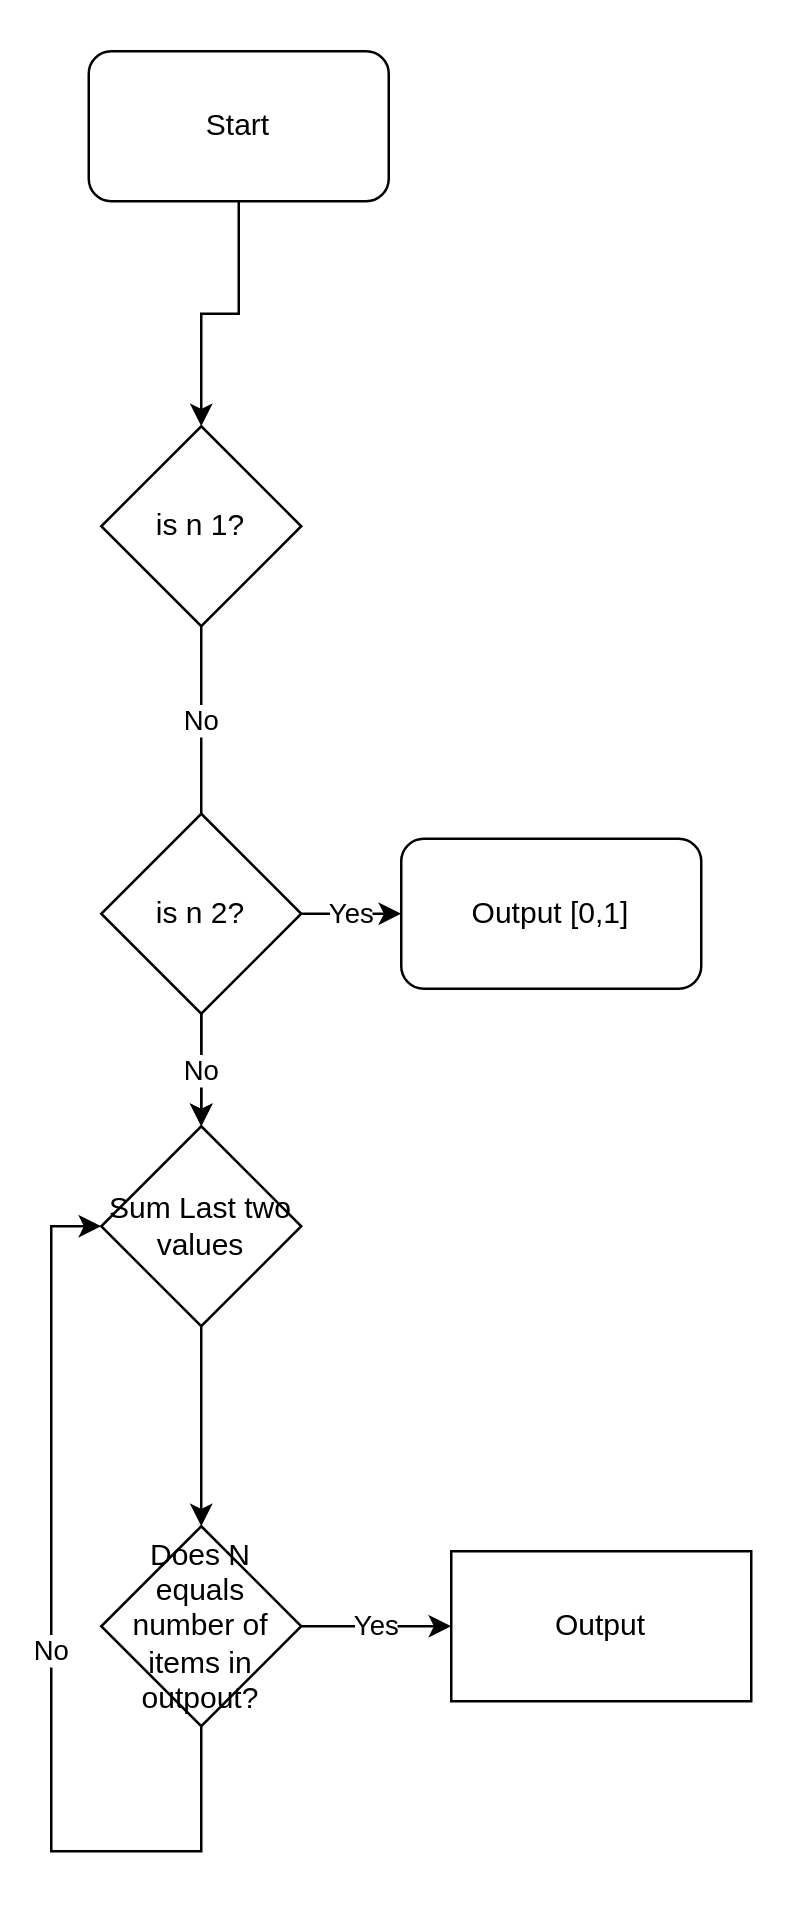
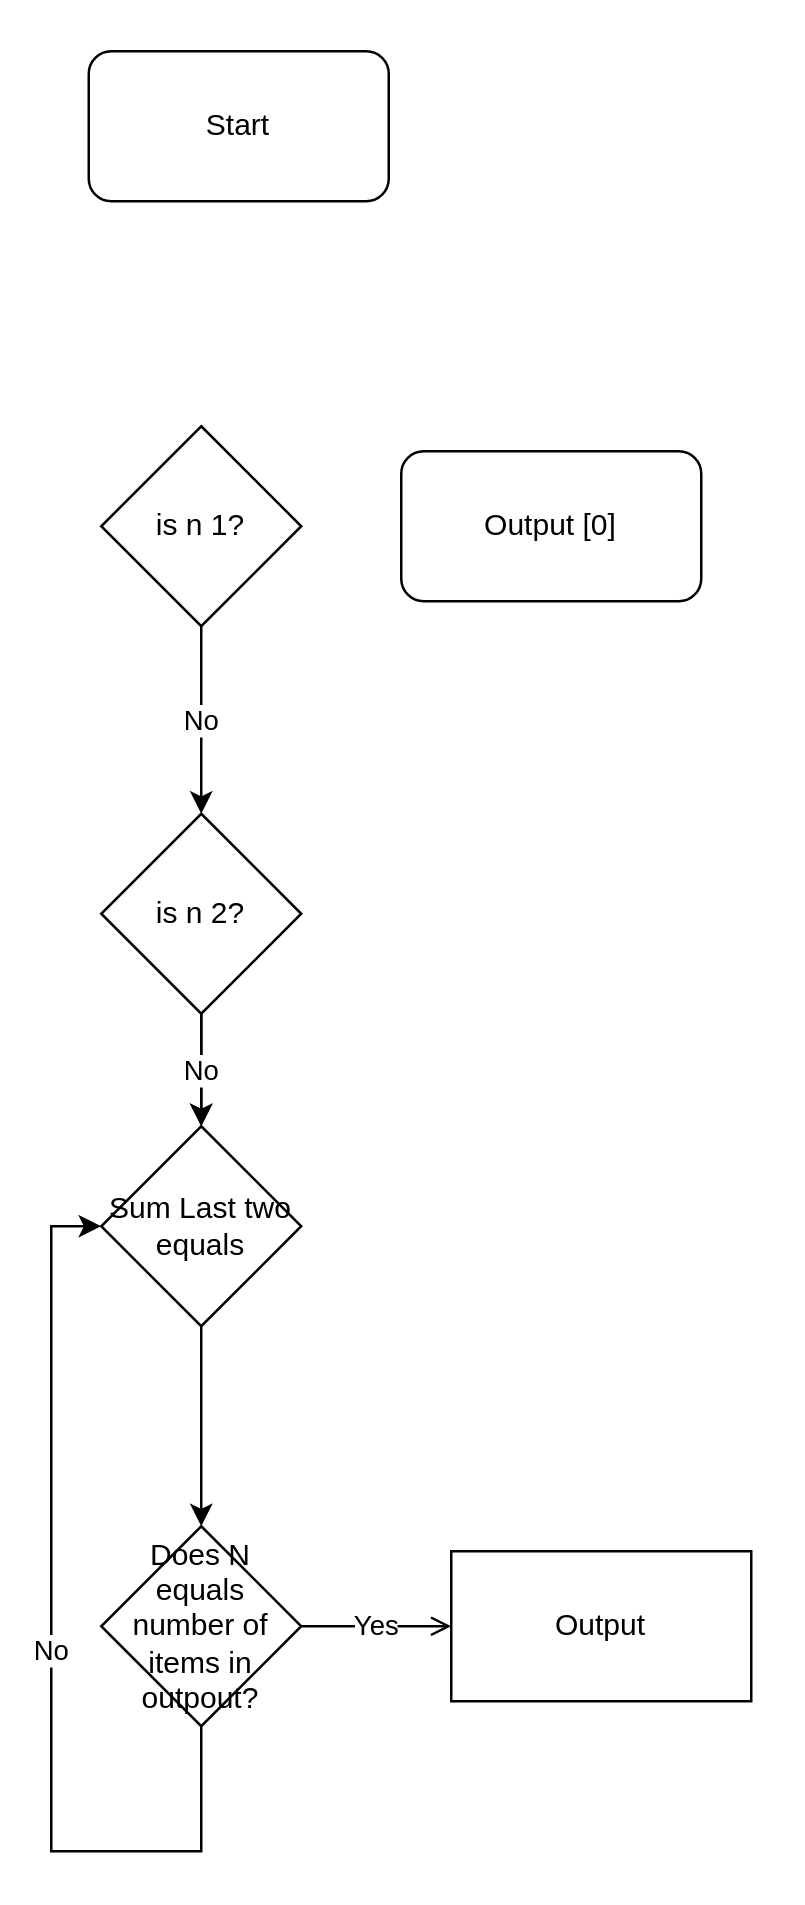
  <mxCell id="0" />
  <mxCell id="1" parent="0" />
- <mxCell id="2" style="edgeStyle=orthogonalEdgeStyle;rounded=0;orthogonalLoop=1;jettySize=auto;html=1;entryX=0.5;entryY=0;entryDx=0;entryDy=0;" edge="1" parent="1" source="3" target="5"><mxGeometry relative="1" as="geometry" /></mxCell>
  <mxCell id="3" value="Start" style="rounded=1;whiteSpace=wrap;html=1;" vertex="1" parent="1"><mxGeometry x="35" y="20" width="120" height="60" as="geometry" /></mxCell>
- <mxCell id="4" value="No" style="edgeStyle=orthogonalEdgeStyle;rounded=0;orthogonalLoop=1;jettySize=auto;html=1;exitX=0.5;exitY=1;exitDx=0;exitDy=0;entryX=0.5;entryY=0;entryDx=0;entryDy=0;endArrow=none;" edge="1" parent="1" source="5" target="10"><mxGeometry relative="1" as="geometry"><mxPoint x="80" y="315" as="targetPoint" /></mxGeometry></mxCell>
+ <mxCell id="4" value="No" style="edgeStyle=orthogonalEdgeStyle;rounded=0;orthogonalLoop=1;jettySize=auto;html=1;exitX=0.5;exitY=1;exitDx=0;exitDy=0;entryX=0.5;entryY=0;entryDx=0;entryDy=0;" edge="1" parent="1" source="5" target="10"><mxGeometry relative="1" as="geometry"><mxPoint x="80" y="315" as="targetPoint" /></mxGeometry></mxCell>
  <mxCell id="5" value="is n 1?" style="rhombus;whiteSpace=wrap;html=1;" vertex="1" parent="1"><mxGeometry x="40" y="170" width="80" height="80" as="geometry" /></mxCell>
- <mxCell id="7" value="Yes" style="edgeStyle=orthogonalEdgeStyle;rounded=0;orthogonalLoop=1;jettySize=auto;html=1;entryX=0;entryY=0.5;entryDx=0;entryDy=0;" edge="1" parent="1" source="10" target="11"><mxGeometry relative="1" as="geometry" /></mxCell>
+ <mxCell id="6" value="Output [0]" style="rounded=1;whiteSpace=wrap;html=1;" vertex="1" parent="1"><mxGeometry x="160" y="180" width="120" height="60" as="geometry" /></mxCell>
  <mxCell id="8" style="edgeStyle=orthogonalEdgeStyle;rounded=0;orthogonalLoop=1;jettySize=auto;html=1;" edge="1" parent="1" source="10" target="13"><mxGeometry relative="1" as="geometry" /></mxCell>
  <mxCell id="9" value="No" style="edgeStyle=orthogonalEdgeStyle;rounded=0;orthogonalLoop=1;jettySize=auto;html=1;" edge="1" parent="1" source="10" target="13"><mxGeometry relative="1" as="geometry" /></mxCell>
  <mxCell id="10" value="is n 2?" style="rhombus;whiteSpace=wrap;html=1;" vertex="1" parent="1"><mxGeometry x="40" y="325" width="80" height="80" as="geometry" /></mxCell>
- <mxCell id="11" value="Output [0,1]" style="rounded=1;whiteSpace=wrap;html=1;" vertex="1" parent="1"><mxGeometry x="160" y="335" width="120" height="60" as="geometry" /></mxCell>
  <mxCell id="12" value="" style="edgeStyle=orthogonalEdgeStyle;rounded=0;orthogonalLoop=1;jettySize=auto;html=1;" edge="1" parent="1" source="13" target="16"><mxGeometry relative="1" as="geometry" /></mxCell>
- <mxCell id="13" value="Sum Last two values" style="rhombus;whiteSpace=wrap;html=1;" vertex="1" parent="1"><mxGeometry x="40" y="450" width="80" height="80" as="geometry" /></mxCell>
+ <mxCell id="13" value="Sum Last two equals" style="rhombus;whiteSpace=wrap;html=1;" vertex="1" parent="1"><mxGeometry x="40" y="450" width="80" height="80" as="geometry" /></mxCell>
  <mxCell id="14" value="No" style="edgeStyle=orthogonalEdgeStyle;rounded=0;orthogonalLoop=1;jettySize=auto;html=1;entryX=0;entryY=0.5;entryDx=0;entryDy=0;" edge="1" parent="1" source="16" target="13"><mxGeometry relative="1" as="geometry"><mxPoint x="80" y="800" as="targetPoint" /><Array as="points"><mxPoint x="80" y="740" /><mxPoint x="20" y="740" /><mxPoint x="20" y="490" /></Array></mxGeometry></mxCell>
- <mxCell id="15" value="Yes" style="edgeStyle=orthogonalEdgeStyle;rounded=0;orthogonalLoop=1;jettySize=auto;html=1;" edge="1" parent="1" source="16" target="17"><mxGeometry relative="1" as="geometry" /></mxCell>
+ <mxCell id="15" value="Yes" style="edgeStyle=orthogonalEdgeStyle;rounded=0;orthogonalLoop=1;jettySize=auto;html=1;endArrow=open;" edge="1" parent="1" source="16" target="17"><mxGeometry relative="1" as="geometry" /></mxCell>
  <mxCell id="16" value="Does N equals number of items in outpout?" style="rhombus;whiteSpace=wrap;html=1;" vertex="1" parent="1"><mxGeometry x="40" y="610" width="80" height="80" as="geometry" /></mxCell>
  <mxCell id="17" value="Output" style="whiteSpace=wrap;html=1;rounded=0;" vertex="1" parent="1"><mxGeometry x="180" y="620" width="120" height="60" as="geometry" /></mxCell>
